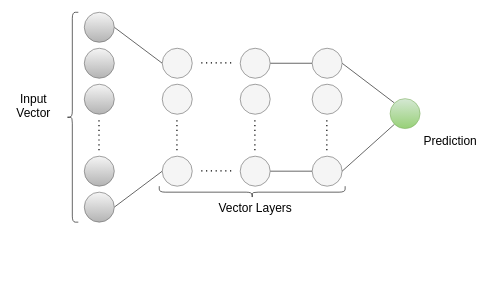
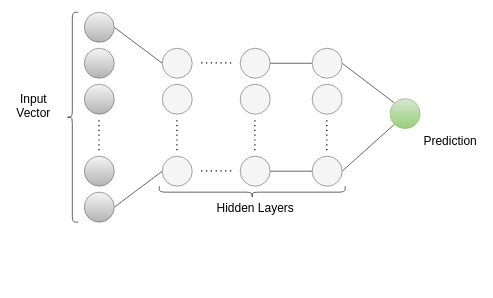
  <mxCell id="0" />
  <mxCell id="1" parent="0" />
  <mxCell id="2" style="edgeStyle=none;rounded=0;orthogonalLoop=1;jettySize=auto;html=1;exitX=1;exitY=0.5;exitDx=0;exitDy=0;entryX=0;entryY=0.5;entryDx=0;entryDy=0;endArrow=none;endFill=0;" edge="1" parent="1" source="3" target="9"><mxGeometry relative="1" as="geometry" /></mxCell>
  <mxCell id="3" value="" style="ellipse;whiteSpace=wrap;html=1;aspect=fixed;strokeWidth=1;gradientColor=#b3b3b3;fillColor=#f5f5f5;strokeColor=#666666;" vertex="1" parent="1"><mxGeometry x="140" y="20" width="50" height="50" as="geometry" /></mxCell>
  <mxCell id="4" value="" style="ellipse;whiteSpace=wrap;html=1;aspect=fixed;strokeWidth=1;gradientColor=#b3b3b3;fillColor=#f5f5f5;strokeColor=#666666;" vertex="1" parent="1"><mxGeometry x="140" y="80" width="50" height="50" as="geometry" /></mxCell>
  <mxCell id="5" value="" style="ellipse;whiteSpace=wrap;html=1;aspect=fixed;strokeWidth=1;gradientColor=#b3b3b3;fillColor=#f5f5f5;strokeColor=#666666;" vertex="1" parent="1"><mxGeometry x="140" y="140" width="50" height="50" as="geometry" /></mxCell>
  <mxCell id="6" value="" style="ellipse;whiteSpace=wrap;html=1;aspect=fixed;strokeWidth=1;gradientColor=#b3b3b3;fillColor=#f5f5f5;strokeColor=#666666;" vertex="1" parent="1"><mxGeometry x="140" y="260" width="50" height="50" as="geometry" /></mxCell>
  <mxCell id="7" style="edgeStyle=none;rounded=0;orthogonalLoop=1;jettySize=auto;html=1;exitX=1;exitY=0.5;exitDx=0;exitDy=0;entryX=0;entryY=0.5;entryDx=0;entryDy=0;endArrow=none;endFill=0;" edge="1" parent="1" source="8" target="11"><mxGeometry relative="1" as="geometry" /></mxCell>
  <mxCell id="8" value="" style="ellipse;whiteSpace=wrap;html=1;aspect=fixed;strokeWidth=1;gradientColor=#b3b3b3;fillColor=#f5f5f5;strokeColor=#666666;" vertex="1" parent="1"><mxGeometry x="140" y="320" width="50" height="50" as="geometry" /></mxCell>
  <mxCell id="9" value="" style="ellipse;whiteSpace=wrap;html=1;aspect=fixed;strokeWidth=1;fillColor=#f5f5f5;strokeColor=#666666;fontColor=#333333;" vertex="1" parent="1"><mxGeometry x="270" y="80" width="50" height="50" as="geometry" /></mxCell>
  <mxCell id="10" value="" style="ellipse;whiteSpace=wrap;html=1;aspect=fixed;strokeWidth=1;fillColor=#f5f5f5;strokeColor=#666666;fontColor=#333333;" vertex="1" parent="1"><mxGeometry x="270" y="140" width="50" height="50" as="geometry" /></mxCell>
  <mxCell id="11" value="" style="ellipse;whiteSpace=wrap;html=1;aspect=fixed;strokeWidth=1;fillColor=#f5f5f5;strokeColor=#666666;fontColor=#333333;" vertex="1" parent="1"><mxGeometry x="270" y="260" width="50" height="50" as="geometry" /></mxCell>
  <mxCell id="12" style="edgeStyle=none;rounded=0;orthogonalLoop=1;jettySize=auto;html=1;exitX=1;exitY=0.5;exitDx=0;exitDy=0;entryX=0;entryY=0.5;entryDx=0;entryDy=0;endArrow=none;endFill=0;" edge="1" parent="1" source="13"><mxGeometry relative="1" as="geometry"><mxPoint x="520" y="105" as="targetPoint" /></mxGeometry></mxCell>
  <mxCell id="13" value="" style="ellipse;whiteSpace=wrap;html=1;aspect=fixed;strokeWidth=1;fillColor=#f5f5f5;strokeColor=#666666;fontColor=#333333;" vertex="1" parent="1"><mxGeometry x="400" y="80" width="50" height="50" as="geometry" /></mxCell>
  <mxCell id="14" value="" style="ellipse;whiteSpace=wrap;html=1;aspect=fixed;strokeWidth=1;fillColor=#f5f5f5;strokeColor=#666666;fontColor=#333333;" vertex="1" parent="1"><mxGeometry x="400" y="140" width="50" height="50" as="geometry" /></mxCell>
  <mxCell id="15" style="edgeStyle=none;rounded=0;orthogonalLoop=1;jettySize=auto;html=1;exitX=1;exitY=0.5;exitDx=0;exitDy=0;entryX=0;entryY=0.5;entryDx=0;entryDy=0;endArrow=none;endFill=0;" edge="1" parent="1" source="16"><mxGeometry relative="1" as="geometry"><mxPoint x="520" y="285" as="targetPoint" /></mxGeometry></mxCell>
  <mxCell id="16" value="" style="ellipse;whiteSpace=wrap;html=1;aspect=fixed;strokeWidth=1;fillColor=#f5f5f5;strokeColor=#666666;fontColor=#333333;" vertex="1" parent="1"><mxGeometry x="400" y="260" width="50" height="50" as="geometry" /></mxCell>
  <mxCell id="17" style="edgeStyle=none;rounded=0;orthogonalLoop=1;jettySize=auto;html=1;exitX=1;exitY=0.5;exitDx=0;exitDy=0;entryX=0;entryY=0;entryDx=0;entryDy=0;endArrow=none;endFill=0;" edge="1" parent="1" source="18" target="22"><mxGeometry relative="1" as="geometry" /></mxCell>
  <mxCell id="18" value="" style="ellipse;whiteSpace=wrap;html=1;aspect=fixed;strokeWidth=1;fillColor=#f5f5f5;strokeColor=#666666;fontColor=#333333;" vertex="1" parent="1"><mxGeometry x="520" y="80" width="50" height="50" as="geometry" /></mxCell>
  <mxCell id="19" value="" style="ellipse;whiteSpace=wrap;html=1;aspect=fixed;strokeWidth=1;fillColor=#f5f5f5;strokeColor=#666666;fontColor=#333333;" vertex="1" parent="1"><mxGeometry x="520" y="140" width="50" height="50" as="geometry" /></mxCell>
  <mxCell id="20" style="edgeStyle=none;rounded=0;orthogonalLoop=1;jettySize=auto;html=1;exitX=1;exitY=0.5;exitDx=0;exitDy=0;entryX=0;entryY=1;entryDx=0;entryDy=0;endArrow=none;endFill=0;" edge="1" parent="1" source="21" target="22"><mxGeometry relative="1" as="geometry" /></mxCell>
  <mxCell id="21" value="" style="ellipse;whiteSpace=wrap;html=1;aspect=fixed;strokeWidth=1;fillColor=#f5f5f5;strokeColor=#666666;fontColor=#333333;" vertex="1" parent="1"><mxGeometry x="520" y="260" width="50" height="50" as="geometry" /></mxCell>
  <mxCell id="22" value="" style="ellipse;whiteSpace=wrap;html=1;aspect=fixed;strokeWidth=1;gradientColor=#97d077;fillColor=#d5e8d4;strokeColor=#82b366;" vertex="1" parent="1"><mxGeometry x="650" y="164" width="50" height="50" as="geometry" /></mxCell>
  <mxCell id="23" value="" style="endArrow=none;dashed=1;html=1;dashPattern=1 3;strokeWidth=2;" edge="1" parent="1"><mxGeometry width="50" height="50" relative="1" as="geometry"><mxPoint x="335" y="104.5" as="sourcePoint" /><mxPoint x="385" y="104.5" as="targetPoint" /></mxGeometry></mxCell>
  <mxCell id="24" value="" style="endArrow=none;dashed=1;html=1;dashPattern=1 3;strokeWidth=2;" edge="1" parent="1"><mxGeometry width="50" height="50" relative="1" as="geometry"><mxPoint x="164.5" y="250" as="sourcePoint" /><mxPoint x="164.5" y="200" as="targetPoint" /></mxGeometry></mxCell>
  <mxCell id="25" value="" style="endArrow=none;dashed=1;html=1;dashPattern=1 3;strokeWidth=2;" edge="1" parent="1"><mxGeometry width="50" height="50" relative="1" as="geometry"><mxPoint x="294.5" y="250" as="sourcePoint" /><mxPoint x="294.5" y="200" as="targetPoint" /></mxGeometry></mxCell>
  <mxCell id="26" value="" style="endArrow=none;dashed=1;html=1;dashPattern=1 3;strokeWidth=2;" edge="1" parent="1"><mxGeometry width="50" height="50" relative="1" as="geometry"><mxPoint x="424.5" y="250" as="sourcePoint" /><mxPoint x="424.5" y="200" as="targetPoint" /></mxGeometry></mxCell>
  <mxCell id="27" value="" style="endArrow=none;dashed=1;html=1;dashPattern=1 3;strokeWidth=2;" edge="1" parent="1"><mxGeometry width="50" height="50" relative="1" as="geometry"><mxPoint x="544.5" y="250" as="sourcePoint" /><mxPoint x="544.5" y="200" as="targetPoint" /></mxGeometry></mxCell>
  <mxCell id="28" value="" style="endArrow=none;dashed=1;html=1;dashPattern=1 3;strokeWidth=2;" edge="1" parent="1"><mxGeometry width="50" height="50" relative="1" as="geometry"><mxPoint x="335" y="284.5" as="sourcePoint" /><mxPoint x="385" y="284.5" as="targetPoint" /></mxGeometry></mxCell>
  <mxCell id="29" value="" style="shape=curlyBracket;whiteSpace=wrap;html=1;rounded=1;strokeWidth=1;" vertex="1" parent="1"><mxGeometry x="110" y="20" width="20" height="350" as="geometry" /></mxCell>
  <mxCell id="30" value="&lt;div style=&quot;font-size: 20px&quot;&gt;&lt;font style=&quot;font-size: 20px&quot;&gt;Input&lt;/font&gt;&lt;/div&gt;&lt;div style=&quot;font-size: 20px&quot;&gt;&lt;font style=&quot;font-size: 20px&quot;&gt;Vector&lt;/font&gt;&lt;/div&gt;" style="text;html=1;align=center;verticalAlign=middle;resizable=0;points=[];autosize=1;" vertex="1" parent="1"><mxGeometry x="20" y="160" width="70" height="30" as="geometry" /></mxCell>
  <mxCell id="31" value="&lt;div style=&quot;font-size: 20px&quot;&gt;&lt;font style=&quot;font-size: 20px&quot;&gt;Prediction&lt;/font&gt;&lt;/div&gt;" style="text;html=1;align=center;verticalAlign=middle;resizable=0;points=[];autosize=1;" vertex="1" parent="1"><mxGeometry x="700" y="224" width="100" height="20" as="geometry" /></mxCell>
  <mxCell id="32" value="" style="shape=curlyBracket;whiteSpace=wrap;html=1;rounded=1;strokeWidth=1;rotation=-90;" vertex="1" parent="1"><mxGeometry x="410" y="165" width="20" height="310" as="geometry" /></mxCell>
- <mxCell id="33" value="&lt;font style=&quot;font-size: 20px&quot;&gt;Vector Layers&lt;/font&gt;" style="text;html=1;align=center;verticalAlign=middle;resizable=0;points=[];autosize=1;" vertex="1" parent="1"><mxGeometry x="355" y="335" width="140" height="20" as="geometry" /></mxCell>
+ <mxCell id="33" value="&lt;font style=&quot;font-size: 20px&quot;&gt;Hidden Layers&lt;/font&gt;" style="text;html=1;align=center;verticalAlign=middle;resizable=0;points=[];autosize=1;" vertex="1" parent="1"><mxGeometry x="355" y="335" width="140" height="20" as="geometry" /></mxCell>
